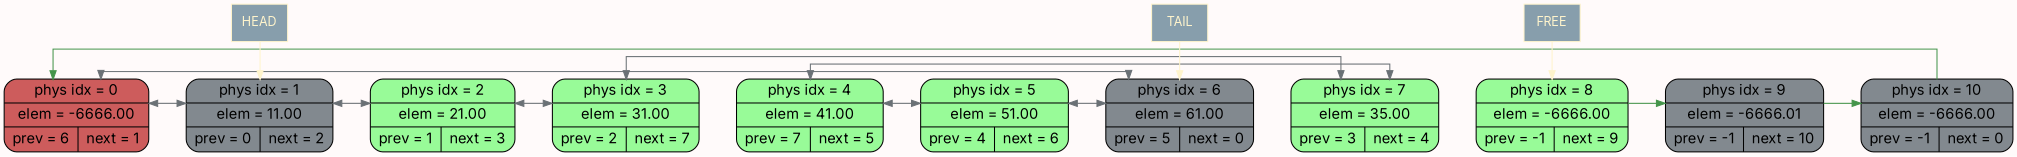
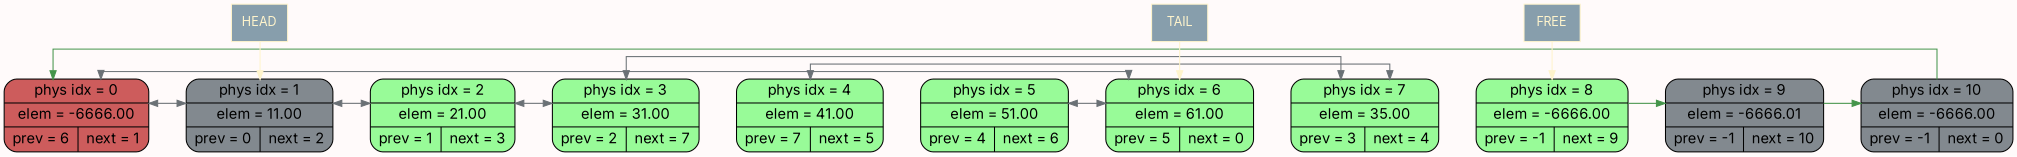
  digraph {
    bgcolor="#FFFAFA"
    fontname=Inter
    nodesep=0.5
    rankdir=LR
    splines=ortho
    node [color="#000000" fillcolor="#98FB98" fontname=Inter penwidth=1.0 shape=Mrecord style=filled]
    edge [fontname=Inter weight=0 arrowsize=0.85 penwidth=1]
    n1 [fillcolor="#CD5C5C" label="phys idx = 0 | elem = -6666.00 | {prev = 6 | next = 1}"]
    n2 [fillcolor="#82898F" label="phys idx = 1 | elem = 11.00 | {prev = 0 | next = 2}"]
    n3 [label="phys idx = 2 | elem = 21.00 | {prev = 1 | next = 3}"]
    n4 [label="phys idx = 3 | elem = 31.00 | {prev = 2 | next = 7}"]
    n5 [label="phys idx = 4 | elem = 41.00 | {prev = 7 | next = 5}"]
    n6 [label="phys idx = 7 | elem = 35.00 | {prev = 3 | next = 4}"]
    n7 [label="phys idx = 5 | elem = 51.00 | {prev = 4 | next = 6}"]
-   n8 [fillcolor="#82898F" label="phys idx = 6 | elem = 61.00 | {prev = 5 | next = 0}"]
+   n8 [label="phys idx = 6 | elem = 61.00 | {prev = 5 | next = 0}"]
    n9 [label="phys idx = 8 | elem = -6666.00 | {prev = -1 | next = 9} "]
    n10 [fillcolor="#82898F" label="phys idx = 9 | elem = -6666.01 | {prev = -1 | next = 10} "]
    n11 [fillcolor="#82898F" label="phys idx = 10 | elem = -6666.00 | {prev = -1 | next = 0} "]
    n12 [color="#FFF4CC" fillcolor="#879eac" fontcolor="#FFF4CC" fontsize=12 label=HEAD shape=box penwidth=""]
    n13 [color="#FFF4CC" fillcolor="#879eac" fontcolor="#FFF4CC" fontsize=12 label=TAIL shape=box penwidth=""]
    n14 [color="#FFF4CC" fillcolor="#879eac" fontcolor="#FFF4CC" fontsize=12 label=FREE shape=box penwidth=""]
    subgraph sub_1 {
      n1
      n2
      n3
      n4
      n5
      n6
      n7
      n8
      n9
      n10
      n11
    }
    subgraph sub_2 {
      subgraph sub_3 {
        rank=same
        n9
        n14
      }
      subgraph sub_4 {
        rank=same
        n8
        n13
      }
      subgraph sub_5 {
        rank=same
        n2
        n12
      }
    }
    n1 -> n2 [style=invis weight=10000 arrowsize="" penwidth=""]
    n1 -> n2 [color="#6A7075" dir=both]
    n2 -> n3 [style=invis weight=10000 arrowsize="" penwidth=""]
    n2 -> n3 [color="#6A7075" dir=both]
    n3 -> n4 [style=invis weight=10000 arrowsize="" penwidth=""]
    n3 -> n4 [color="#6A7075" dir=both]
    n4 -> n5 [style=invis weight=10000 arrowsize="" penwidth=""]
    n4 -> n6 [color="#6A7075" dir=both]
    n5 -> n7 [style=invis weight=10000 arrowsize="" penwidth=""]
-   n5 -> n7 [color="#6A7075" dir=both]
    n6 -> n5 [color="#6A7075" dir=both]
    n6 -> n9 [style=invis weight=10000 arrowsize="" penwidth=""]
    n7 -> n8 [style=invis weight=10000 arrowsize="" penwidth=""]
    n7 -> n8 [color="#6A7075" dir=both]
    n8 -> n1 [color="#6A7075" dir=both]
    n8 -> n6 [style=invis weight=10000 arrowsize="" penwidth=""]
    n9 -> n10 [style=invis weight=10000 arrowsize="" penwidth=""]
    n9 -> n10 [color="#44944A"]
    n10 -> n11 [style=invis weight=10000 arrowsize="" penwidth=""]
    n10 -> n11 [color="#44944A"]
    n11 -> n1 [color="#44944A"]
    n12 -> n2 [color="#FFF4CC" constraint=false style=solid]
    n13 -> n8 [color="#FFF4CC" constraint=false style=solid]
    n14 -> n9 [color="#FFF4CC" constraint=false style=solid]
  }
